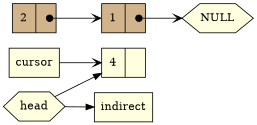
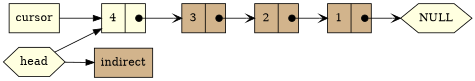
  digraph {
    rankdir=LR
    node [fillcolor=lightyellow shape=record style=filled]
    edge [tailport="ref:c" arrowhead=vee arrowtail=dot dir=both tailclip=false]
    n1 [label=head shape=hexagon]
    n2 [label="{ <data> 4 | <ref>  }"]
-   n3 [label=indirect shape=box]
+   n3 [fillcolor=tan label=indirect shape=box]
+   n4 [fillcolor=tan label="{ <data> 3 | <ref>  }"]
    n5 [fillcolor=tan label="{ <data> 1 | <ref>  }"]
    NULL [shape=hexagon]
    n7 [fillcolor=tan label="{ <data> 2 | <ref>  }"]
    n8 [label=cursor shape=box]
    n1 -> n2 [arrowhead="" arrowtail="" dir="" tailclip=""]
    n1 -> n3 [arrowhead="" arrowtail="" dir="" tailclip=""]
+   n2 -> n4 [headport=data]
+   n4 -> n7 [headport=data]
    n5 -> NULL
    n7 -> n5 [headport=data]
-   n8 -> n2 [arrowtail="" dir="" tailclip=""]
+   n8 -> n2 [arrowhead="" arrowtail="" dir="" tailclip=""]
  }
